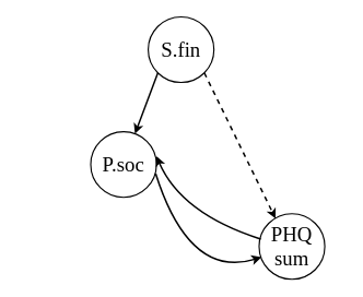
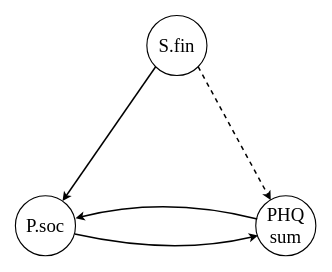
  <mxCell id="0" />
  <mxCell id="1" parent="0" />
- <mxCell id="2" value="&lt;font face=&quot;Times New Roman&quot; style=&quot;color: rgb(0, 0, 0); font-size: 25px;&quot;&gt;&lt;span style=&quot;white-space: pre; background-color: rgb(255, 255, 255);&quot;&gt;P.soc&lt;/span&gt;&lt;/font&gt;" style="ellipse;whiteSpace=wrap;html=1;aspect=fixed;strokeWidth=1.5;" vertex="1" parent="1"><mxGeometry x="110" y="160" width="80" height="80" as="geometry" /></mxCell>
- <mxCell id="3" value="&lt;font face=&quot;Times New Roman&quot; style=&quot;font-size: 25px;&quot;&gt;PHQ&lt;/font&gt;&lt;div&gt;&lt;font face=&quot;Times New Roman&quot; style=&quot;font-size: 25px;&quot;&gt;sum&lt;/font&gt;&lt;/div&gt;" style="ellipse;whiteSpace=wrap;html=1;aspect=fixed;strokeWidth=1.5;" vertex="1" parent="1"><mxGeometry x="315" y="260" width="80" height="80" as="geometry" /></mxCell>
- <mxCell id="4" value="&lt;font style=&quot;font-size: 25px;&quot; face=&quot;Times New Roman&quot;&gt;S.fin&lt;/font&gt;" style="ellipse;whiteSpace=wrap;html=1;aspect=fixed;strokeWidth=1.5;" vertex="1" parent="1"><mxGeometry x="180" y="20" width="80" height="80" as="geometry" /></mxCell>
+ <mxCell id="2" value="&lt;font face=&quot;Times New Roman&quot; style=&quot;color: rgb(0, 0, 0); font-size: 25px;&quot;&gt;&lt;span style=&quot;white-space: pre; background-color: rgb(255, 255, 255);&quot;&gt;P.soc&lt;/span&gt;&lt;/font&gt;" style="ellipse;whiteSpace=wrap;html=1;aspect=fixed;strokeWidth=1.5;" vertex="1" parent="1"><mxGeometry x="20" y="260" width="80" height="80" as="geometry" /></mxCell>
+ <mxCell id="3" value="&lt;font face=&quot;Times New Roman&quot; style=&quot;font-size: 25px;&quot;&gt;PHQ&lt;/font&gt;&lt;div&gt;&lt;font face=&quot;Times New Roman&quot; style=&quot;font-size: 25px;&quot;&gt;sum&lt;/font&gt;&lt;/div&gt;" style="ellipse;whiteSpace=wrap;html=1;aspect=fixed;strokeWidth=1.5;" vertex="1" parent="1"><mxGeometry x="340" y="260" width="80" height="80" as="geometry" /></mxCell>
+ <mxCell id="4" value="&lt;font style=&quot;font-size: 25px;&quot; face=&quot;Times New Roman&quot;&gt;S.fin&lt;/font&gt;" style="ellipse;whiteSpace=wrap;html=1;aspect=fixed;strokeWidth=1.5;" vertex="1" parent="1"><mxGeometry x="195" y="20" width="80" height="80" as="geometry" /></mxCell>
  <mxCell id="5" value="" style="endArrow=classic;html=1;rounded=0;exitX=0;exitY=1;exitDx=0;exitDy=0;strokeWidth=2;" edge="1" parent="1" source="4" target="2"><mxGeometry width="50" height="50" relative="1" as="geometry"><mxPoint x="220" y="270" as="sourcePoint" /><mxPoint x="270" y="220" as="targetPoint" /></mxGeometry></mxCell>
  <mxCell id="6" value="" style="endArrow=classic;html=1;rounded=0;exitX=1;exitY=1;exitDx=0;exitDy=0;strokeWidth=2;entryX=0.25;entryY=0.075;entryDx=0;entryDy=0;entryPerimeter=0;dashed=1;" edge="1" parent="1" source="4" target="3"><mxGeometry width="50" height="50" relative="1" as="geometry"><mxPoint x="192" y="98" as="sourcePoint" /><mxPoint x="90" y="275" as="targetPoint" /></mxGeometry></mxCell>
  <mxCell id="7" value="" style="endArrow=classic;html=1;rounded=0;exitX=0.025;exitY=0.388;exitDx=0;exitDy=0;strokeWidth=2;entryX=1;entryY=0.375;entryDx=0;entryDy=0;entryPerimeter=0;exitPerimeter=0;curved=1;" edge="1" parent="1" source="3" target="2"><mxGeometry width="50" height="50" relative="1" as="geometry"><mxPoint x="202" y="108" as="sourcePoint" /><mxPoint x="100" y="285" as="targetPoint" /><Array as="points"><mxPoint x="220" y="260" /></Array></mxGeometry></mxCell>
  <mxCell id="8" value="" style="endArrow=classic;html=1;rounded=0;exitX=0.988;exitY=0.638;exitDx=0;exitDy=0;strokeWidth=2;entryX=0.038;entryY=0.663;entryDx=0;entryDy=0;exitPerimeter=0;entryPerimeter=0;curved=1;" edge="1" parent="1" source="2" target="3"><mxGeometry width="50" height="50" relative="1" as="geometry"><mxPoint x="100" y="312" as="sourcePoint" /><mxPoint x="340" y="312" as="targetPoint" /><Array as="points"><mxPoint x="230" y="340" /></Array></mxGeometry></mxCell>
